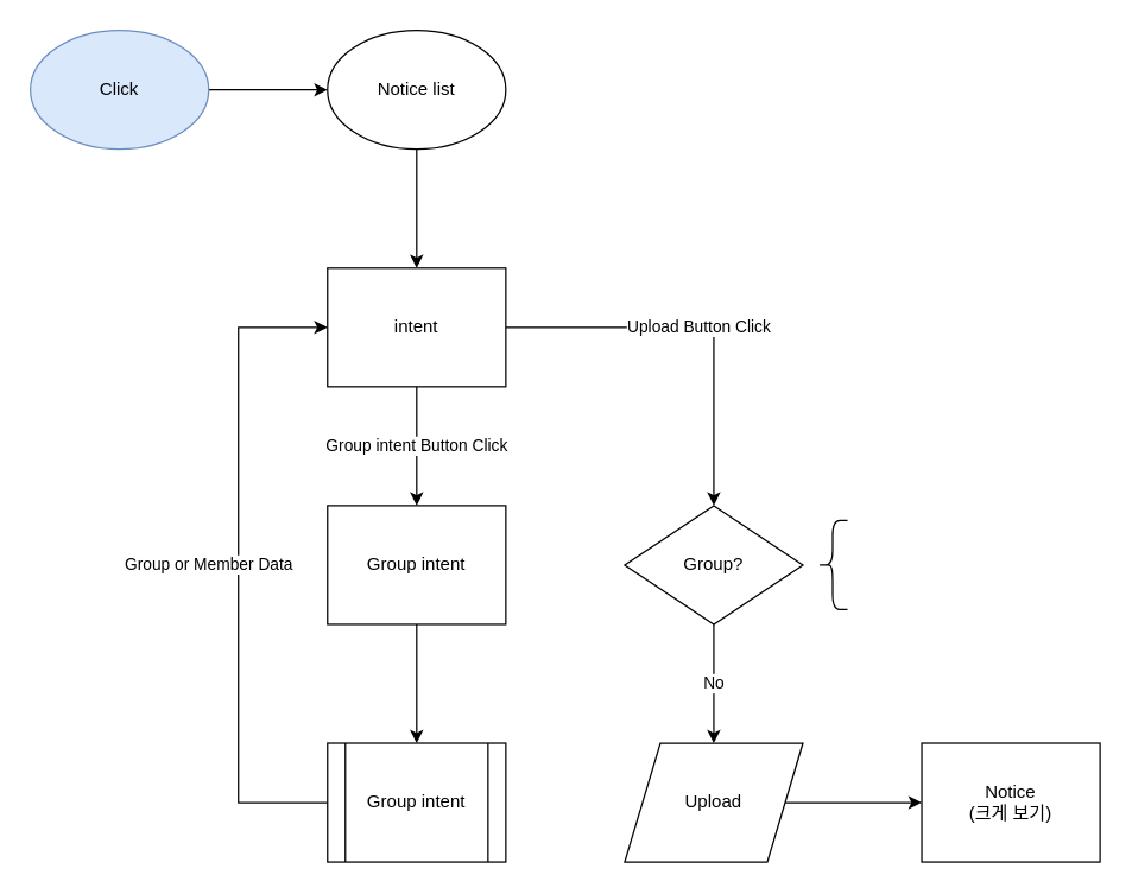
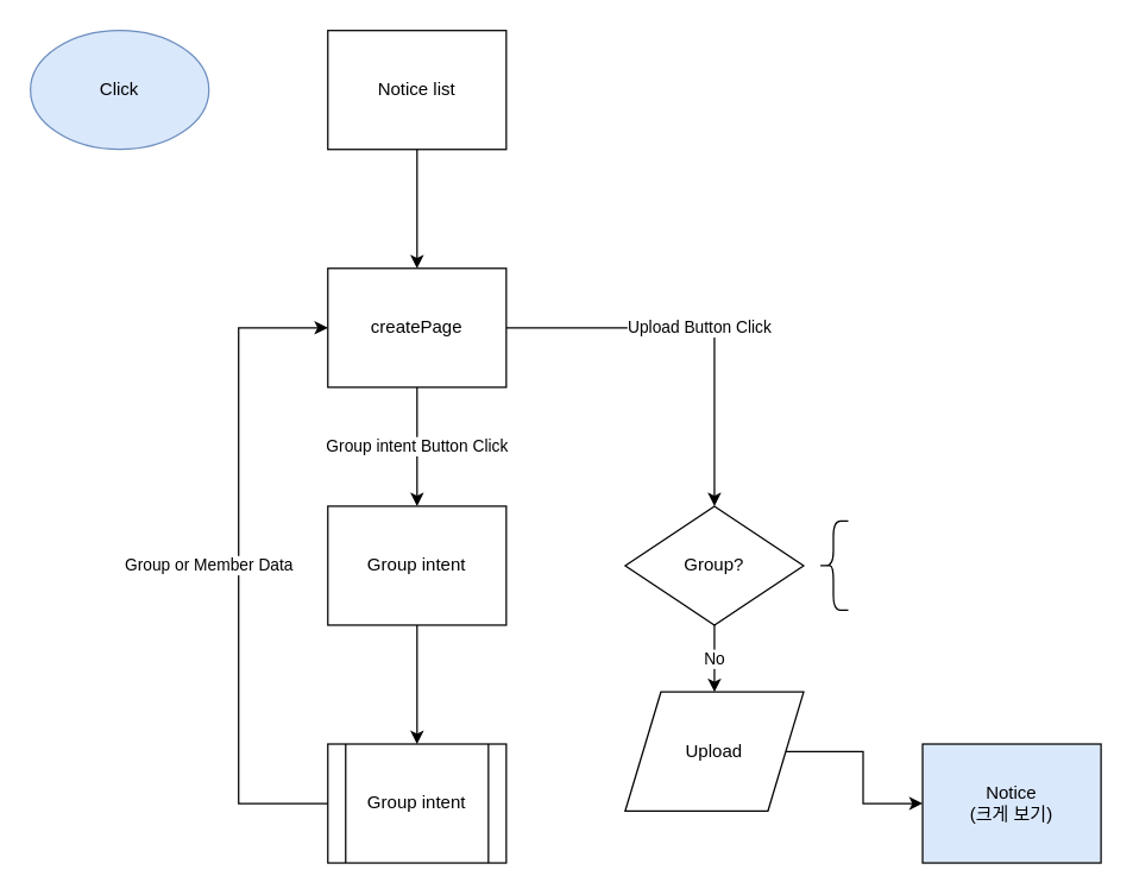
  <mxCell id="0" />
  <mxCell id="1" parent="0" />
- <mxCell id="2" value="" style="edgeStyle=orthogonalEdgeStyle;rounded=0;orthogonalLoop=1;jettySize=auto;html=1;" edge="1" parent="1" source="3" target="5"><mxGeometry relative="1" as="geometry" /></mxCell>
  <mxCell id="3" value="Click" style="ellipse;whiteSpace=wrap;html=1;fillColor=#dae8fc;strokeColor=#6c8ebf;" vertex="1" parent="1"><mxGeometry x="20" y="20" width="120" height="80" as="geometry" /></mxCell>
  <mxCell id="4" value="" style="edgeStyle=orthogonalEdgeStyle;rounded=0;orthogonalLoop=1;jettySize=auto;html=1;" edge="1" parent="1" source="5" target="8"><mxGeometry relative="1" as="geometry" /></mxCell>
- <mxCell id="5" value="Notice list" style="ellipse;whiteSpace=wrap;html=1;fontFamily=Helvetica;fontSize=12;fontColor=#000000;align=center;strokeColor=#000000;fillColor=#ffffff;" vertex="1" parent="1"><mxGeometry x="220" y="20" width="120" height="80" as="geometry" /></mxCell>
+ <mxCell id="5" value="Notice list" style="rounded=0;whiteSpace=wrap;html=1;fontFamily=Helvetica;fontSize=12;fontColor=#000000;align=center;strokeColor=#000000;fillColor=#ffffff;" vertex="1" parent="1"><mxGeometry x="220" y="20" width="120" height="80" as="geometry" /></mxCell>
  <mxCell id="6" value="Group intent Button Click" style="edgeStyle=orthogonalEdgeStyle;rounded=0;orthogonalLoop=1;jettySize=auto;html=1;" edge="1" parent="1" source="8" target="14"><mxGeometry relative="1" as="geometry" /></mxCell>
  <mxCell id="7" value="Upload Button Click" style="edgeStyle=orthogonalEdgeStyle;rounded=0;orthogonalLoop=1;jettySize=auto;html=1;" edge="1" parent="1" source="8" target="10"><mxGeometry relative="1" as="geometry" /></mxCell>
- <mxCell id="8" value="intent" style="rounded=0;whiteSpace=wrap;html=1;fontFamily=Helvetica;fontSize=12;fontColor=#000000;align=center;strokeColor=#000000;fillColor=#ffffff;" vertex="1" parent="1"><mxGeometry x="220" y="180" width="120" height="80" as="geometry" /></mxCell>
+ <mxCell id="8" value="createPage" style="rounded=0;whiteSpace=wrap;html=1;fontFamily=Helvetica;fontSize=12;fontColor=#000000;align=center;strokeColor=#000000;fillColor=#ffffff;" vertex="1" parent="1"><mxGeometry x="220" y="180" width="120" height="80" as="geometry" /></mxCell>
  <mxCell id="9" value="No" style="edgeStyle=orthogonalEdgeStyle;rounded=0;orthogonalLoop=1;jettySize=auto;html=1;" edge="1" parent="1" source="10" target="12"><mxGeometry relative="1" as="geometry" /></mxCell>
  <mxCell id="10" value="Group?" style="rhombus;whiteSpace=wrap;html=1;fontFamily=Helvetica;fontSize=12;fontColor=#000000;align=center;strokeColor=#000000;fillColor=#ffffff;" vertex="1" parent="1"><mxGeometry x="420" y="340" width="120" height="80" as="geometry" /></mxCell>
  <mxCell id="11" value="" style="edgeStyle=orthogonalEdgeStyle;rounded=0;orthogonalLoop=1;jettySize=auto;html=1;" edge="1" parent="1" source="12" target="17"><mxGeometry relative="1" as="geometry"><mxPoint x="620" y="540" as="targetPoint" /></mxGeometry></mxCell>
- <mxCell id="12" value="Upload" style="shape=parallelogram;perimeter=parallelogramPerimeter;whiteSpace=wrap;html=1;fontFamily=Helvetica;fontSize=12;fontColor=#000000;align=center;strokeColor=#000000;fillColor=#ffffff;" vertex="1" parent="1"><mxGeometry x="420" y="500" width="120" height="80" as="geometry" /></mxCell>
+ <mxCell id="12" value="Upload" style="shape=parallelogram;perimeter=parallelogramPerimeter;whiteSpace=wrap;html=1;fontFamily=Helvetica;fontSize=12;fontColor=#000000;align=center;strokeColor=#000000;fillColor=#ffffff;" vertex="1" parent="1"><mxGeometry x="420" y="465" width="120" height="80" as="geometry" /></mxCell>
  <mxCell id="13" value="" style="edgeStyle=orthogonalEdgeStyle;rounded=0;orthogonalLoop=1;jettySize=auto;html=1;" edge="1" parent="1" source="14" target="16"><mxGeometry relative="1" as="geometry" /></mxCell>
  <mxCell id="14" value="Group intent" style="rounded=0;whiteSpace=wrap;html=1;fontFamily=Helvetica;fontSize=12;fontColor=#000000;align=center;strokeColor=#000000;fillColor=#ffffff;" vertex="1" parent="1"><mxGeometry x="220" y="340" width="120" height="80" as="geometry" /></mxCell>
  <mxCell id="15" value="Group or Member Data" style="edgeStyle=orthogonalEdgeStyle;rounded=0;orthogonalLoop=1;jettySize=auto;html=1;" edge="1" parent="1" source="16" target="8"><mxGeometry y="20" relative="1" as="geometry"><mxPoint x="140" y="540" as="targetPoint" /><Array as="points"><mxPoint x="160" y="540" /><mxPoint x="160" y="220" /></Array><mxPoint as="offset" /></mxGeometry></mxCell>
  <mxCell id="16" value="Group intent" style="shape=process;whiteSpace=wrap;html=1;backgroundOutline=1;fontFamily=Helvetica;fontSize=12;fontColor=#000000;align=center;strokeColor=#000000;fillColor=#ffffff;" vertex="1" parent="1"><mxGeometry x="220" y="500" width="120" height="80" as="geometry" /></mxCell>
- <mxCell id="17" value="Notice&lt;br&gt;(크게 보기)" style="rounded=0;whiteSpace=wrap;html=1;fontFamily=Helvetica;fontSize=12;fontColor=#000000;align=center;strokeColor=#000000;fillColor=#ffffff;" vertex="1" parent="1"><mxGeometry x="620" y="500" width="120" height="80" as="geometry" /></mxCell>
+ <mxCell id="17" value="Notice&lt;br&gt;(크게 보기)" style="rounded=0;whiteSpace=wrap;html=1;fontFamily=Helvetica;fontSize=12;fontColor=#000000;align=center;strokeColor=#000000;fillColor=#dae8fc;" vertex="1" parent="1"><mxGeometry x="620" y="500" width="120" height="80" as="geometry" /></mxCell>
  <mxCell id="18" value="" style="shape=curlyBracket;whiteSpace=wrap;html=1;rounded=1;" vertex="1" parent="1"><mxGeometry x="550" y="350" width="20" height="60" as="geometry" /></mxCell>
